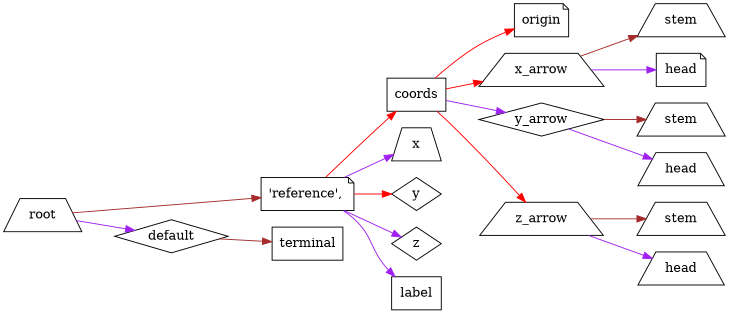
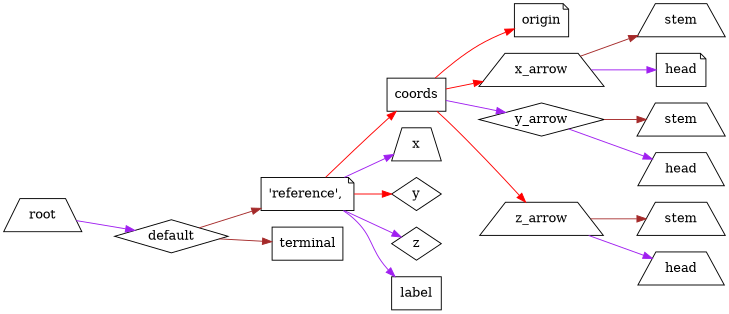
  digraph {
    rankdir=LR
    node [shape=trapezium]
    edge [color=purple]
    n1 [label=root]
    n2 [label=default shape=diamond]
    n3 [label="'reference',\ " shape=note]
    n4 [label=terminal shape=box]
    n5 [label=coords shape=box]
    n6 [label=x]
    n7 [label=y shape=diamond]
    n8 [label=z shape=diamond]
    n9 [label=label shape=box]
    n10 [label=origin shape=note]
    n11 [label=x_arrow]
    n12 [label=y_arrow shape=diamond]
    n13 [label=z_arrow]
    n14 [label=stem]
    n15 [label=head shape=note]
    n16 [label=stem]
    n17 [label=head]
    n18 [label=stem]
    n19 [label=head]
    n1 -> n2
-   n1 -> n3 [color=brown]
+   n2 -> n3 [color=brown]
    n2 -> n4 [color=brown]
    n3 -> n5 [color=red]
    n3 -> n6
    n3 -> n7 [color=red]
    n3 -> n8
    n3 -> n9
    n5 -> n10 [color=red]
    n5 -> n11 [color=red]
    n5 -> n12
    n5 -> n13 [color=red]
    n11 -> n14 [color=brown]
    n11 -> n15
    n12 -> n16 [color=brown]
    n12 -> n17
    n13 -> n18 [color=brown]
    n13 -> n19
  }
